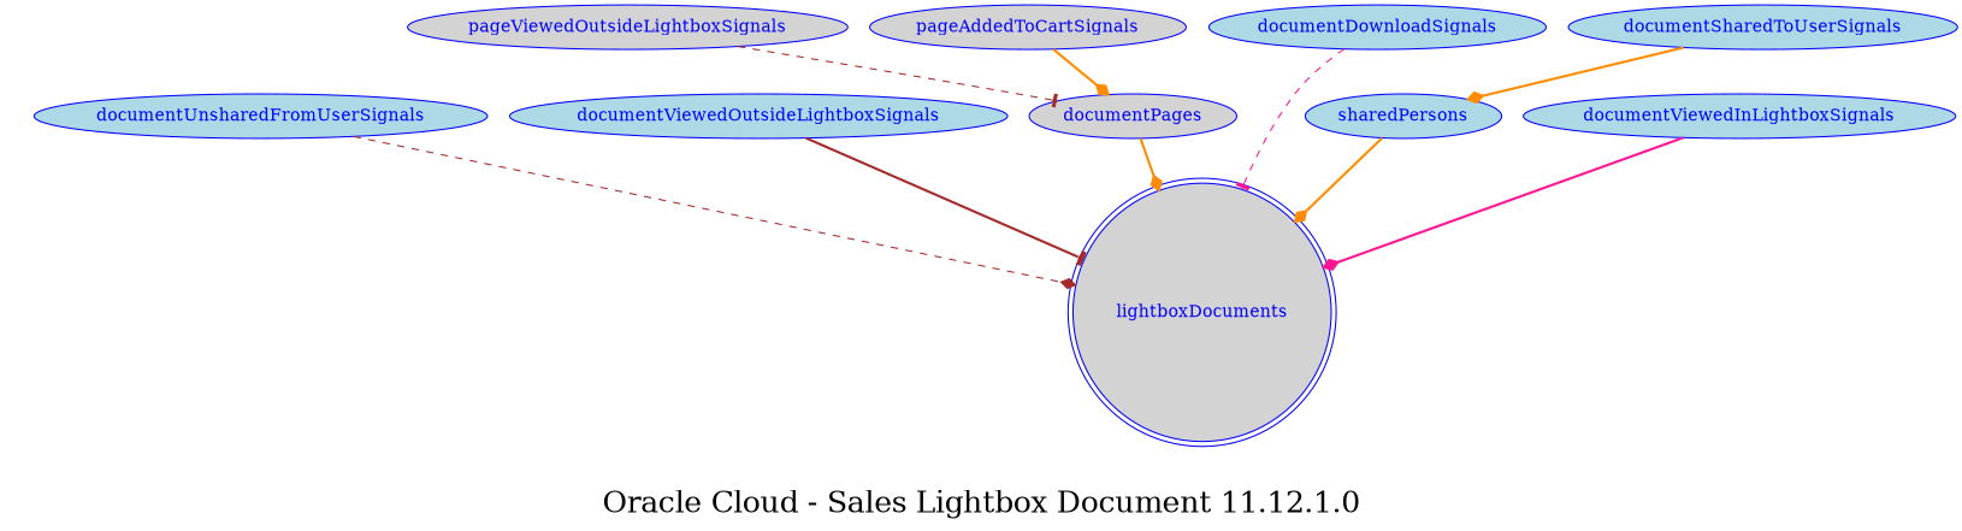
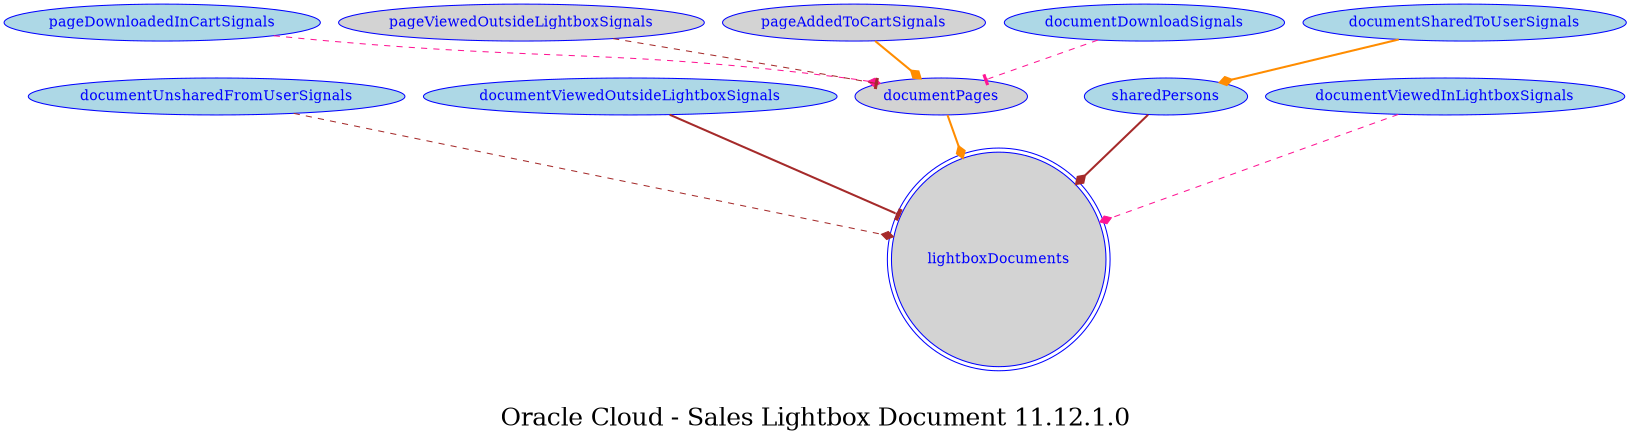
  digraph {
    fontsize=24
    label="Oracle Cloud - Sales Lightbox Document 11.12.1.0"
    splines=true
    node [color=blue fillcolor=lightblue fontcolor=blue shape=ellipse style=filled]
    edge [arrowhead=diamond arrowtail=none color=brown fontcolor=blue style=dashed]
    lightboxDocuments [fillcolor=lightgrey shape=doublecircle]
    documentUnsharedFromUserSignals
    documentViewedOutsideLightboxSignals
    documentPages [fillcolor=lightgrey]
+   pageDownloadedInCartSignals
    pageViewedOutsideLightboxSignals [fillcolor=lightgrey]
    pageAddedToCartSignals [fillcolor=lightgrey]
    sharedPersons
    documentSharedToUserSignals
    documentViewedInLightboxSignals
    documentDownloadSignals
    documentUnsharedFromUserSignals -> lightboxDocuments
    documentViewedOutsideLightboxSignals -> lightboxDocuments [arrowhead=tee style=bold]
    documentPages -> lightboxDocuments [color=darkorange style=bold]
+   pageDownloadedInCartSignals -> documentPages [color=deeppink]
    pageViewedOutsideLightboxSignals -> documentPages [arrowhead=tee]
    pageAddedToCartSignals -> documentPages [color=darkorange style=bold]
-   sharedPersons -> lightboxDocuments [color=darkorange style=bold]
+   sharedPersons -> lightboxDocuments [style=bold]
    documentSharedToUserSignals -> sharedPersons [color=darkorange style=bold]
-   documentViewedInLightboxSignals -> lightboxDocuments [color=deeppink style=bold]
-   documentDownloadSignals -> lightboxDocuments [arrowhead=tee color=deeppink]
+   documentViewedInLightboxSignals -> lightboxDocuments [color=deeppink]
+   documentDownloadSignals -> documentPages [arrowhead=tee color=deeppink]
  }
